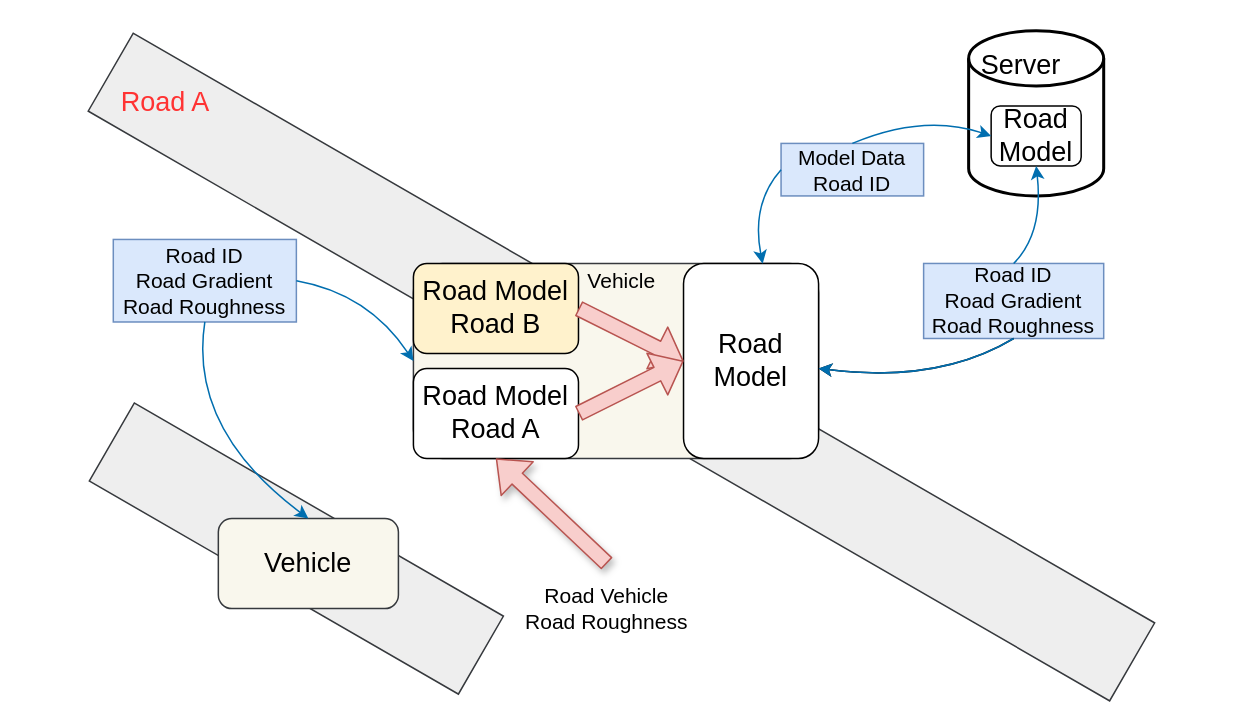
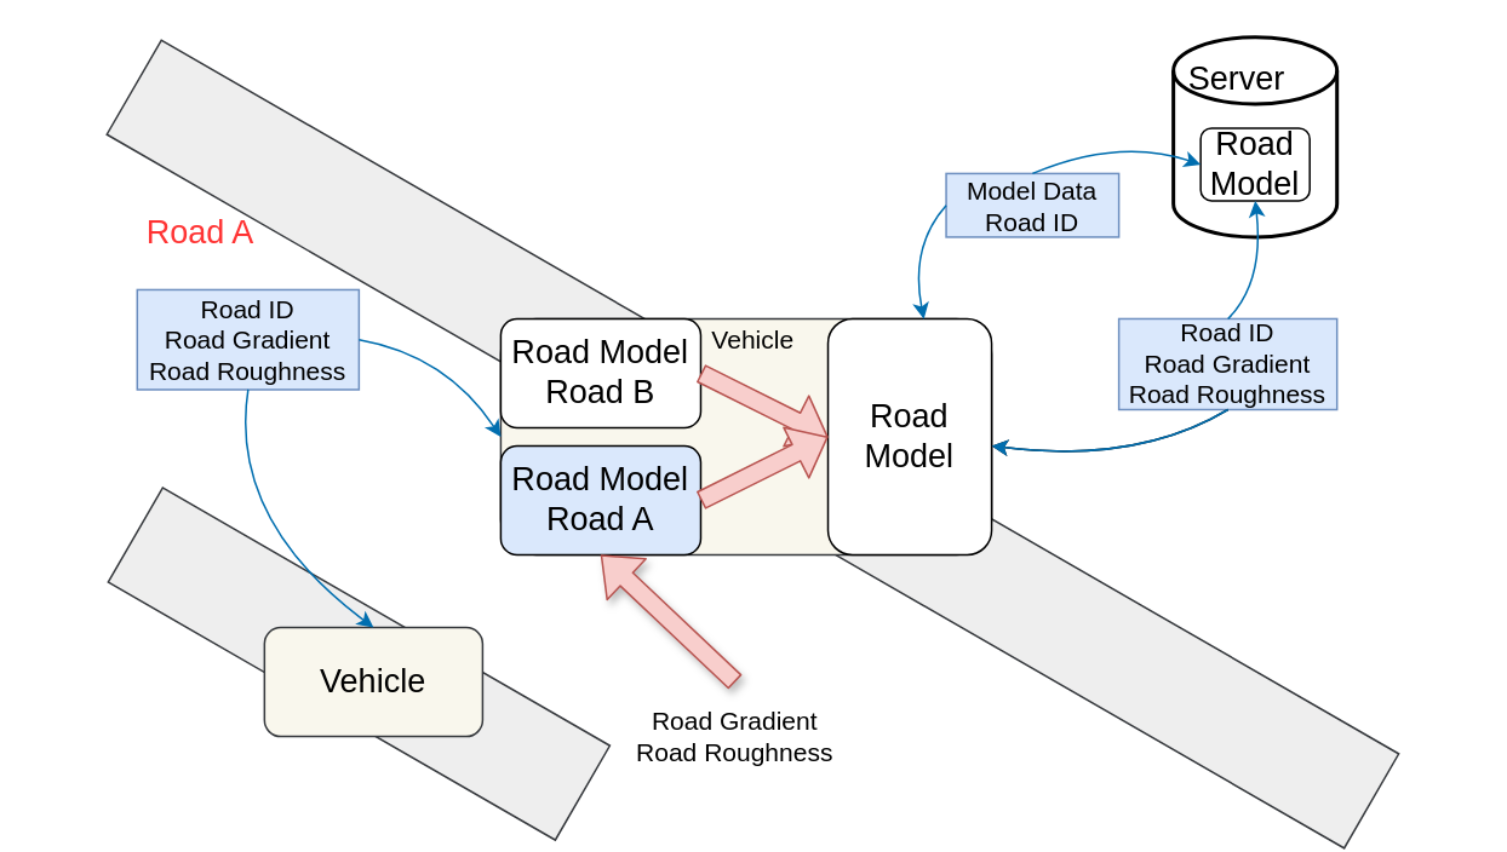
  <mxCell id="0" />
  <mxCell id="1" parent="0" />
  <mxCell id="2" value="" style="rounded=0;whiteSpace=wrap;html=1;fillColor=#eeeeee;rotation=30;strokeColor=#36393d;" vertex="1" parent="1"><mxGeometry x="20.63" y="214" width="785.98" height="60" as="geometry" /></mxCell>
  <mxCell id="3" value="" style="rounded=1;whiteSpace=wrap;html=1;fillColor=#f9f7ed;strokeColor=#36393d;" vertex="1" parent="1"><mxGeometry x="275" y="175" width="270" height="130" as="geometry" /></mxCell>
  <mxCell id="4" value="" style="rounded=0;whiteSpace=wrap;html=1;fillColor=#eeeeee;rotation=30;strokeColor=#36393d;" vertex="1" parent="1"><mxGeometry x="55" y="335" width="284" height="60" as="geometry" /></mxCell>
  <mxCell id="5" value="&lt;font style=&quot;font-size: 14px&quot;&gt;Road ID&lt;br&gt;Road Gradient&lt;br&gt;Road Roughness&lt;/font&gt;" style="rounded=0;whiteSpace=wrap;html=1;fillColor=#dae8fc;strokeColor=#6c8ebf;" vertex="1" parent="1"><mxGeometry x="75" y="159" width="122" height="55" as="geometry" /></mxCell>
  <mxCell id="6" value="&lt;font style=&quot;font-size: 18px&quot;&gt;Vehicle&lt;/font&gt;" style="rounded=1;whiteSpace=wrap;html=1;fillColor=#f9f7ed;strokeColor=#36393d;" vertex="1" parent="1"><mxGeometry x="145" y="345" width="120" height="60" as="geometry" /></mxCell>
  <mxCell id="7" value="" style="strokeWidth=2;html=1;shape=mxgraph.flowchart.database;whiteSpace=wrap;fillColor=none;" vertex="1" parent="1"><mxGeometry x="645" y="20" width="90" height="110" as="geometry" /></mxCell>
  <mxCell id="8" value="&lt;font style=&quot;font-size: 18px&quot;&gt;Server&lt;/font&gt;" style="text;html=1;strokeColor=none;fillColor=none;align=center;verticalAlign=middle;whiteSpace=wrap;rounded=0;fontSize=16;" vertex="1" parent="1"><mxGeometry x="660" y="27.5" width="40" height="30" as="geometry" /></mxCell>
  <mxCell id="9" value="&lt;font style=&quot;font-size: 18px&quot;&gt;Road Model&lt;/font&gt;" style="rounded=1;whiteSpace=wrap;html=1;fillColor=none;" vertex="1" parent="1"><mxGeometry x="660" y="70" width="60" height="40" as="geometry" /></mxCell>
  <mxCell id="10" value="&lt;font style=&quot;font-size: 14px&quot;&gt;Model Data Road ID&lt;/font&gt;" style="rounded=0;whiteSpace=wrap;html=1;fillColor=#dae8fc;strokeColor=#6c8ebf;" vertex="1" parent="1"><mxGeometry x="520" y="95" width="95" height="35" as="geometry" /></mxCell>
  <mxCell id="11" value="&lt;font style=&quot;font-size: 14px&quot;&gt;Road ID&lt;br&gt;Road Gradient&lt;br&gt;Road Roughness&lt;/font&gt;" style="rounded=0;whiteSpace=wrap;html=1;fillColor=#dae8fc;strokeColor=#6c8ebf;" vertex="1" parent="1"><mxGeometry x="615" y="175" width="120" height="50" as="geometry" /></mxCell>
- <mxCell id="12" value="&lt;font style=&quot;font-size: 18px&quot;&gt;Road Model Road A&lt;/font&gt;" style="rounded=1;whiteSpace=wrap;html=1;" vertex="1" parent="1"><mxGeometry x="275" y="245" width="110" height="60" as="geometry" /></mxCell>
+ <mxCell id="12" value="&lt;font style=&quot;font-size: 18px&quot;&gt;Road Model Road A&lt;/font&gt;" style="rounded=1;whiteSpace=wrap;html=1;fillColor=#dae8fc;" vertex="1" parent="1"><mxGeometry x="275" y="245" width="110" height="60" as="geometry" /></mxCell>
  <mxCell id="13" value="&lt;font style=&quot;font-size: 18px&quot;&gt;Road Model&lt;/font&gt;" style="rounded=1;whiteSpace=wrap;html=1;" vertex="1" parent="1"><mxGeometry x="455" y="175" width="90" height="130" as="geometry" /></mxCell>
- <mxCell id="14" value="&lt;font style=&quot;font-size: 18px&quot;&gt;Road Model Road B&lt;/font&gt;" style="rounded=1;whiteSpace=wrap;html=1;fillColor=#fff2cc;" vertex="1" parent="1"><mxGeometry x="275" y="175" width="110" height="60" as="geometry" /></mxCell>
+ <mxCell id="14" value="&lt;font style=&quot;font-size: 18px&quot;&gt;Road Model Road B&lt;/font&gt;" style="rounded=1;whiteSpace=wrap;html=1;" vertex="1" parent="1"><mxGeometry x="275" y="175" width="110" height="60" as="geometry" /></mxCell>
  <mxCell id="15" value="" style="endArrow=classic;html=1;shadow=1;entryX=0.5;entryY=1;entryDx=0;entryDy=0;shape=flexArrow;fillColor=#f8cecc;strokeColor=#b85450;exitX=0.5;exitY=0;exitDx=0;exitDy=0;" edge="1" parent="1" source="24" target="12"><mxGeometry width="50" height="50" relative="1" as="geometry"><mxPoint x="385" y="365" as="sourcePoint" /><mxPoint x="375" y="325" as="targetPoint" /></mxGeometry></mxCell>
  <mxCell id="16" value="" style="curved=1;endArrow=classic;html=1;shadow=0;entryX=0;entryY=0.5;entryDx=0;entryDy=0;exitX=1;exitY=0.5;exitDx=0;exitDy=0;fillColor=#1ba1e2;strokeColor=#006EAF;" edge="1" parent="1" source="5" target="3"><mxGeometry width="50" height="50" relative="1" as="geometry"><mxPoint x="-25" y="215" as="sourcePoint" /><mxPoint x="25" y="165" as="targetPoint" /><Array as="points"><mxPoint x="245" y="195" /></Array></mxGeometry></mxCell>
  <mxCell id="17" value="" style="curved=1;endArrow=classic;html=1;shadow=0;entryX=0.5;entryY=0;entryDx=0;entryDy=0;exitX=0.5;exitY=1;exitDx=0;exitDy=0;fillColor=#1ba1e2;strokeColor=#006EAF;" edge="1" parent="1" source="5" target="6"><mxGeometry width="50" height="50" relative="1" as="geometry"><mxPoint x="165" y="295" as="sourcePoint" /><mxPoint x="215" y="245" as="targetPoint" /><Array as="points"><mxPoint x="125" y="285" /></Array></mxGeometry></mxCell>
  <mxCell id="18" value="" style="curved=1;endArrow=classic;html=1;shadow=0;entryX=0;entryY=0.5;entryDx=0;entryDy=0;exitX=0.5;exitY=0;exitDx=0;exitDy=0;fillColor=#1ba1e2;strokeColor=#006EAF;" edge="1" parent="1" source="10" target="9"><mxGeometry width="50" height="50" relative="1" as="geometry"><mxPoint x="565" y="175" as="sourcePoint" /><mxPoint x="615" y="125" as="targetPoint" /><Array as="points"><mxPoint x="615" y="75" /></Array></mxGeometry></mxCell>
  <mxCell id="19" value="" style="curved=1;endArrow=classic;html=1;shadow=0;entryX=0.586;entryY=0.001;entryDx=0;entryDy=0;entryPerimeter=0;exitX=0;exitY=0.5;exitDx=0;exitDy=0;fillColor=#1ba1e2;strokeColor=#006EAF;" edge="1" parent="1" source="10" target="13"><mxGeometry width="50" height="50" relative="1" as="geometry"><mxPoint x="515" y="175" as="sourcePoint" /><mxPoint x="565" y="125" as="targetPoint" /><Array as="points"><mxPoint x="500" y="135" /></Array></mxGeometry></mxCell>
  <mxCell id="20" value="" style="curved=1;endArrow=classic;html=1;shadow=0;entryX=0.5;entryY=1;entryDx=0;entryDy=0;exitX=0.5;exitY=0;exitDx=0;exitDy=0;fillColor=#1ba1e2;strokeColor=#006EAF;" edge="1" parent="1" source="11" target="9"><mxGeometry width="50" height="50" relative="1" as="geometry"><mxPoint x="825" y="165" as="sourcePoint" /><mxPoint x="875" y="115" as="targetPoint" /><Array as="points"><mxPoint x="695" y="155" /></Array></mxGeometry></mxCell>
  <mxCell id="21" value="" style="curved=1;endArrow=classic;html=1;shadow=0;entryX=1;entryY=0.538;entryDx=0;entryDy=0;entryPerimeter=0;exitX=0.5;exitY=1;exitDx=0;exitDy=0;" edge="1" parent="1" source="11" target="13"><mxGeometry width="50" height="50" relative="1" as="geometry"><mxPoint x="635" y="305" as="sourcePoint" /><mxPoint x="685" y="255" as="targetPoint" /><Array as="points"><mxPoint x="625" y="255" /></Array></mxGeometry></mxCell>
  <mxCell id="22" value="" style="endArrow=classic;html=1;shadow=0;entryX=0;entryY=0.5;entryDx=0;entryDy=0;exitX=1;exitY=0.5;exitDx=0;exitDy=0;shape=flexArrow;fillColor=#f8cecc;strokeColor=#b85450;" edge="1" parent="1" source="14" target="13"><mxGeometry width="50" height="50" relative="1" as="geometry"><mxPoint x="385" y="125" as="sourcePoint" /><mxPoint x="435" y="75" as="targetPoint" /></mxGeometry></mxCell>
  <mxCell id="23" value="" style="endArrow=classic;html=1;shadow=0;exitX=1;exitY=0.5;exitDx=0;exitDy=0;entryX=0;entryY=0.5;entryDx=0;entryDy=0;shape=flexArrow;fillColor=#f8cecc;strokeColor=#b85450;" edge="1" parent="1" source="12" target="13"><mxGeometry width="50" height="50" relative="1" as="geometry"><mxPoint x="765" y="355" as="sourcePoint" /><mxPoint x="815" y="305" as="targetPoint" /></mxGeometry></mxCell>
- <mxCell id="24" value="&lt;span style=&quot;font-size: 14px&quot;&gt;Road Vehicle&lt;/span&gt;&lt;br style=&quot;font-size: 14px&quot;&gt;&lt;span style=&quot;font-size: 14px&quot;&gt;Road Roughness&lt;/span&gt;" style="text;html=1;strokeColor=none;fillColor=none;align=center;verticalAlign=middle;whiteSpace=wrap;rounded=0;" vertex="1" parent="1"><mxGeometry x="339" y="375" width="130" height="60" as="geometry" /></mxCell>
- <mxCell id="25" value="&lt;font style=&quot;font-size: 18px&quot;&gt;Road A&lt;/font&gt;" style="text;html=1;strokeColor=none;fillColor=none;align=center;verticalAlign=middle;whiteSpace=wrap;rounded=0;fontColor=#FF3333;" vertex="1" parent="1"><mxGeometry x="75" y="57.5" width="70" height="20" as="geometry" /></mxCell>
+ <mxCell id="24" value="&lt;span style=&quot;font-size: 14px&quot;&gt;Road Gradient&lt;/span&gt;&lt;br style=&quot;font-size: 14px&quot;&gt;&lt;span style=&quot;font-size: 14px&quot;&gt;Road Roughness&lt;/span&gt;" style="text;html=1;strokeColor=none;fillColor=none;align=center;verticalAlign=middle;whiteSpace=wrap;rounded=0;" vertex="1" parent="1"><mxGeometry x="339" y="375" width="130" height="60" as="geometry" /></mxCell>
+ <mxCell id="25" value="&lt;font style=&quot;font-size: 18px&quot;&gt;Road A&lt;/font&gt;" style="text;html=1;strokeColor=none;fillColor=none;align=center;verticalAlign=middle;whiteSpace=wrap;rounded=0;fontColor=#FF3333;" vertex="1" parent="1"><mxGeometry x="75" y="117.5" width="70" height="20" as="geometry" /></mxCell>
  <mxCell id="26" value="" style="curved=1;endArrow=classic;html=1;shadow=0;entryX=1;entryY=0.538;entryDx=0;entryDy=0;entryPerimeter=0;exitX=0.5;exitY=1;exitDx=0;exitDy=0;fillColor=#1ba1e2;strokeColor=#006EAF;" edge="1" parent="1"><mxGeometry width="50" height="50" relative="1" as="geometry"><mxPoint x="675" y="225" as="sourcePoint" /><mxPoint x="545" y="244.94" as="targetPoint" /><Array as="points"><mxPoint x="625" y="255" /></Array></mxGeometry></mxCell>
  <mxCell id="27" value="&lt;font color=&quot;#000000&quot; style=&quot;font-size: 14px&quot;&gt;Vehicle&lt;/font&gt;" style="text;html=1;strokeColor=none;fillColor=none;align=center;verticalAlign=middle;whiteSpace=wrap;rounded=0;fontColor=#FF3333;" vertex="1" parent="1"><mxGeometry x="393.62" y="176.5" width="40" height="20" as="geometry" /></mxCell>
